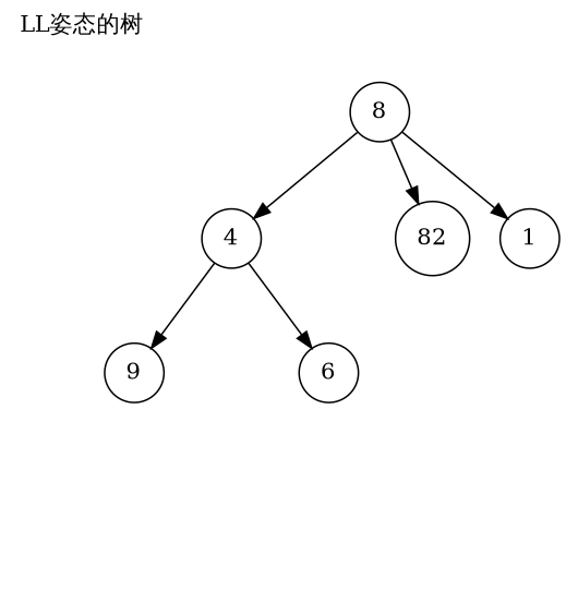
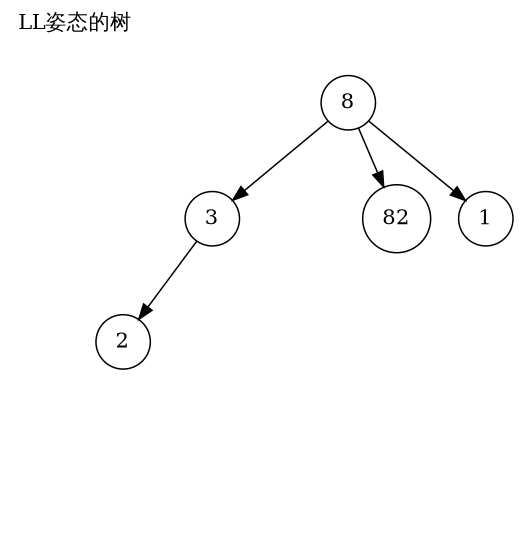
  digraph {
    fontname="DejaVu Serif"
    label="LL姿态的树"
    labeljust=l
    labelloc=t
    node [fontname="DejaVu Serif" shape=circle]
    edge [fontname="DejaVu Serif"]
    n0 [label=8]
-   n1 [label=4]
+   n1 [label=3]
    n5 [style=invis]
    n6 [label=82]
    n101 [label=1]
-   n2 [label=9]
+   n2 [label=2]
    n3 [style=invis]
-   n4 [label=6]
    n102 [style=invis]
    n103 [style=invis]
    n0 -> n1
    n0 -> n5 [style=invis]
    n0 -> n6
    n0 -> n101
    n1 -> n2
    n1 -> n3 [style=invis]
-   n1 -> n4
    n2 -> n102 [style=invis]
    n2 -> n103 [style=invis]
  }
